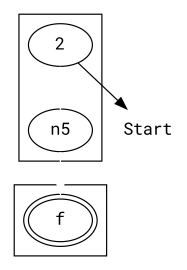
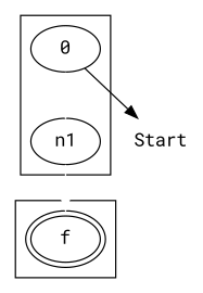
  digraph {
    fontname="Roboto Mono"
    rankdir=TB
    node [fontname="Roboto Mono"]
    edge [color=white fontname="Roboto Mono"]
-   0 [label=2]
-   n1 [label=n5]
+   0
+   n1
    f [peripheries=2]
    Start [shape=plaintext]
    subgraph cluster_1 {
      0
      n1
    }
    subgraph cluster_2 {
      f
    }
    0 -> n1
    0 -> Start [color=""]
    n1 -> f
  }
